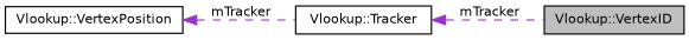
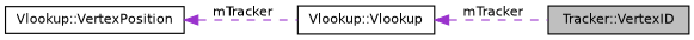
  digraph {
    rankdir=LR
    node [color=black fillcolor=white fontname=Helvetica fontsize=10 shape=record style=filled]
    edge [color=darkorchid3 dir=back fontname=Helvetica fontsize=10 labelfontname=Helvetica labelfontsize=10 style=dashed]
-   n1 [fillcolor=grey75 fontcolor=black height=0.2 label="Vlookup::VertexID" width=0.4]
-   n2 [height=0.2 label="Vlookup::Tracker" width=0.4]
+   n1 [fillcolor=grey75 fontcolor=black height=0.2 label="Tracker::VertexID" width=0.4]
+   n2 [height=0.2 label="Vlookup::Vlookup" width=0.4]
    n3 [height=0.2 label="Vlookup::VertexPosition" width=0.4]
    n2 -> n1 [label=" mTracker"]
    n3 -> n2 [label=" mTracker"]
  }
